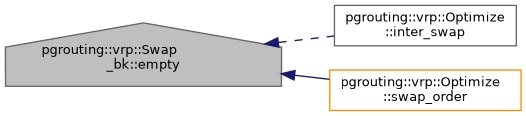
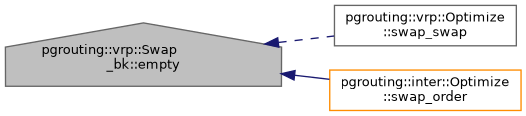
  digraph {
    rankdir=LR
    node [color=gray40 fillcolor=white fontname=Helvetica fontsize=10 shape=box style=filled]
    edge [color=midnightblue dir=back fontname=Helvetica fontsize=10 labelfontname=Helvetica labelfontsize=10]
    n1 [fillcolor=grey75 fontcolor=black height=0.2 label="pgrouting::vrp::Swap\l_bk::empty" shape=house width=0.4]
-   n2 [height=0.2 label="pgrouting::vrp::Optimize\l::inter_swap" width=0.4]
-   n3 [color=darkorange height=0.2 label="pgrouting::vrp::Optimize\l::swap_order" width=0.4]
+   n2 [height=0.2 label="pgrouting::vrp::Optimize\l::swap_swap" width=0.4]
+   n3 [color=darkorange height=0.2 label="pgrouting::inter::Optimize\l::swap_order" width=0.4]
    n1 -> n2 [style=dashed]
    n1 -> n3 [style=solid]
  }
